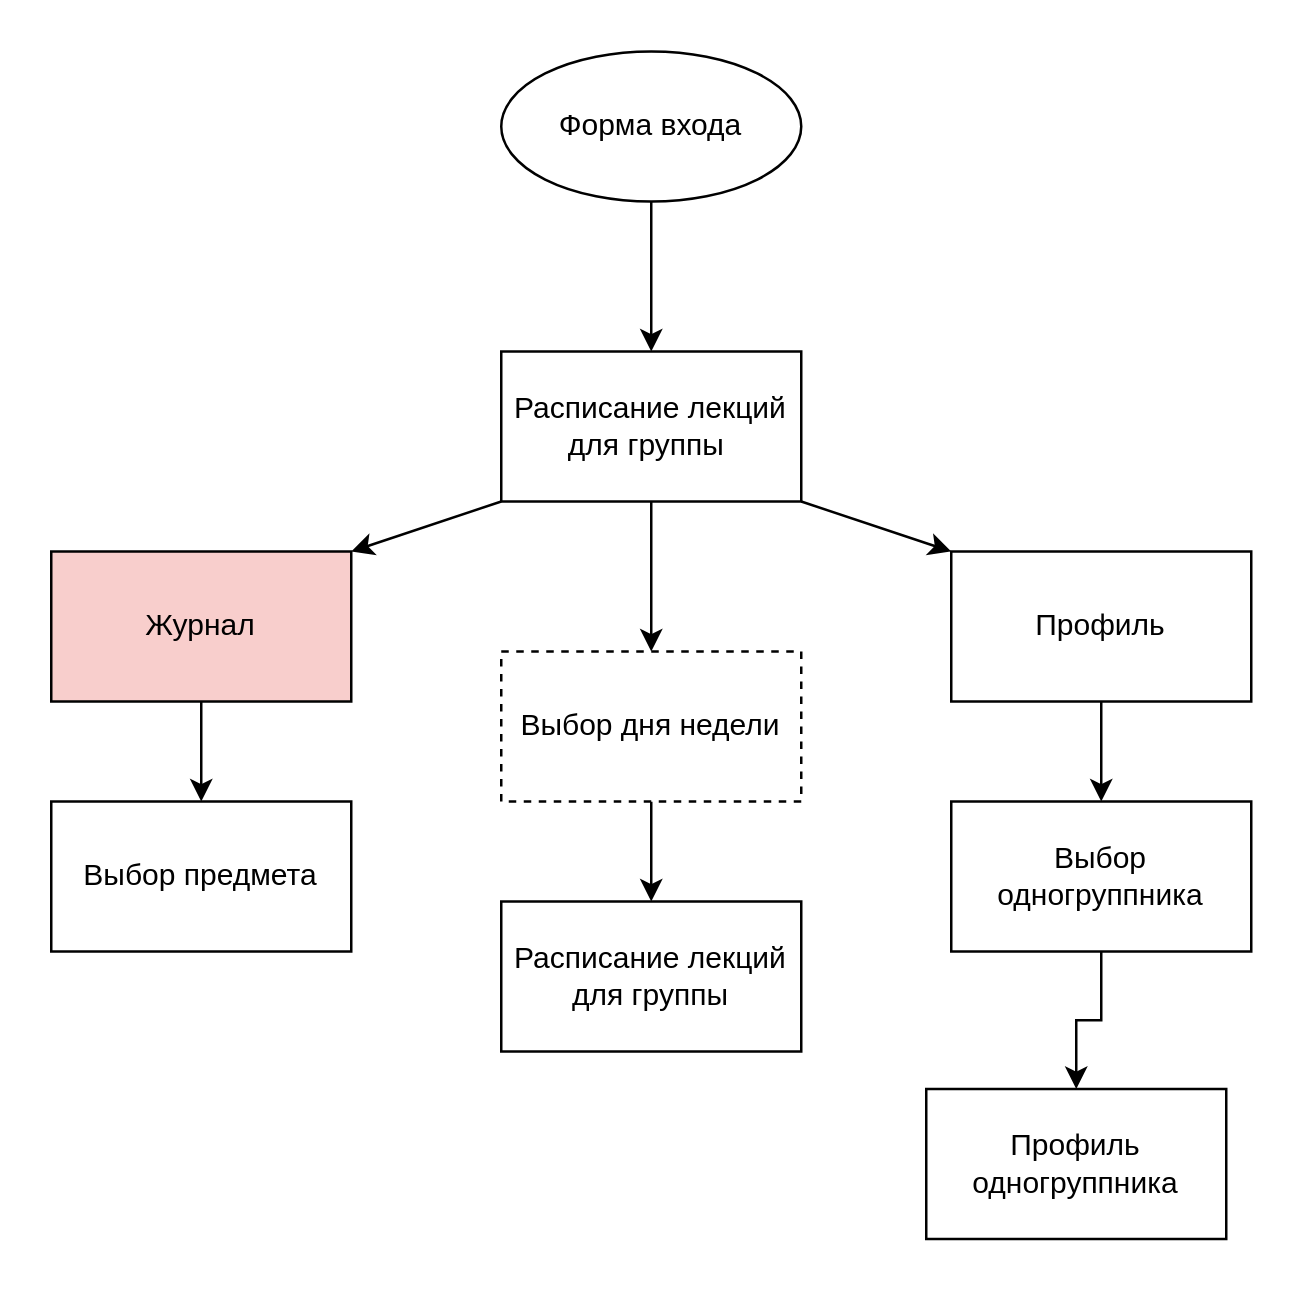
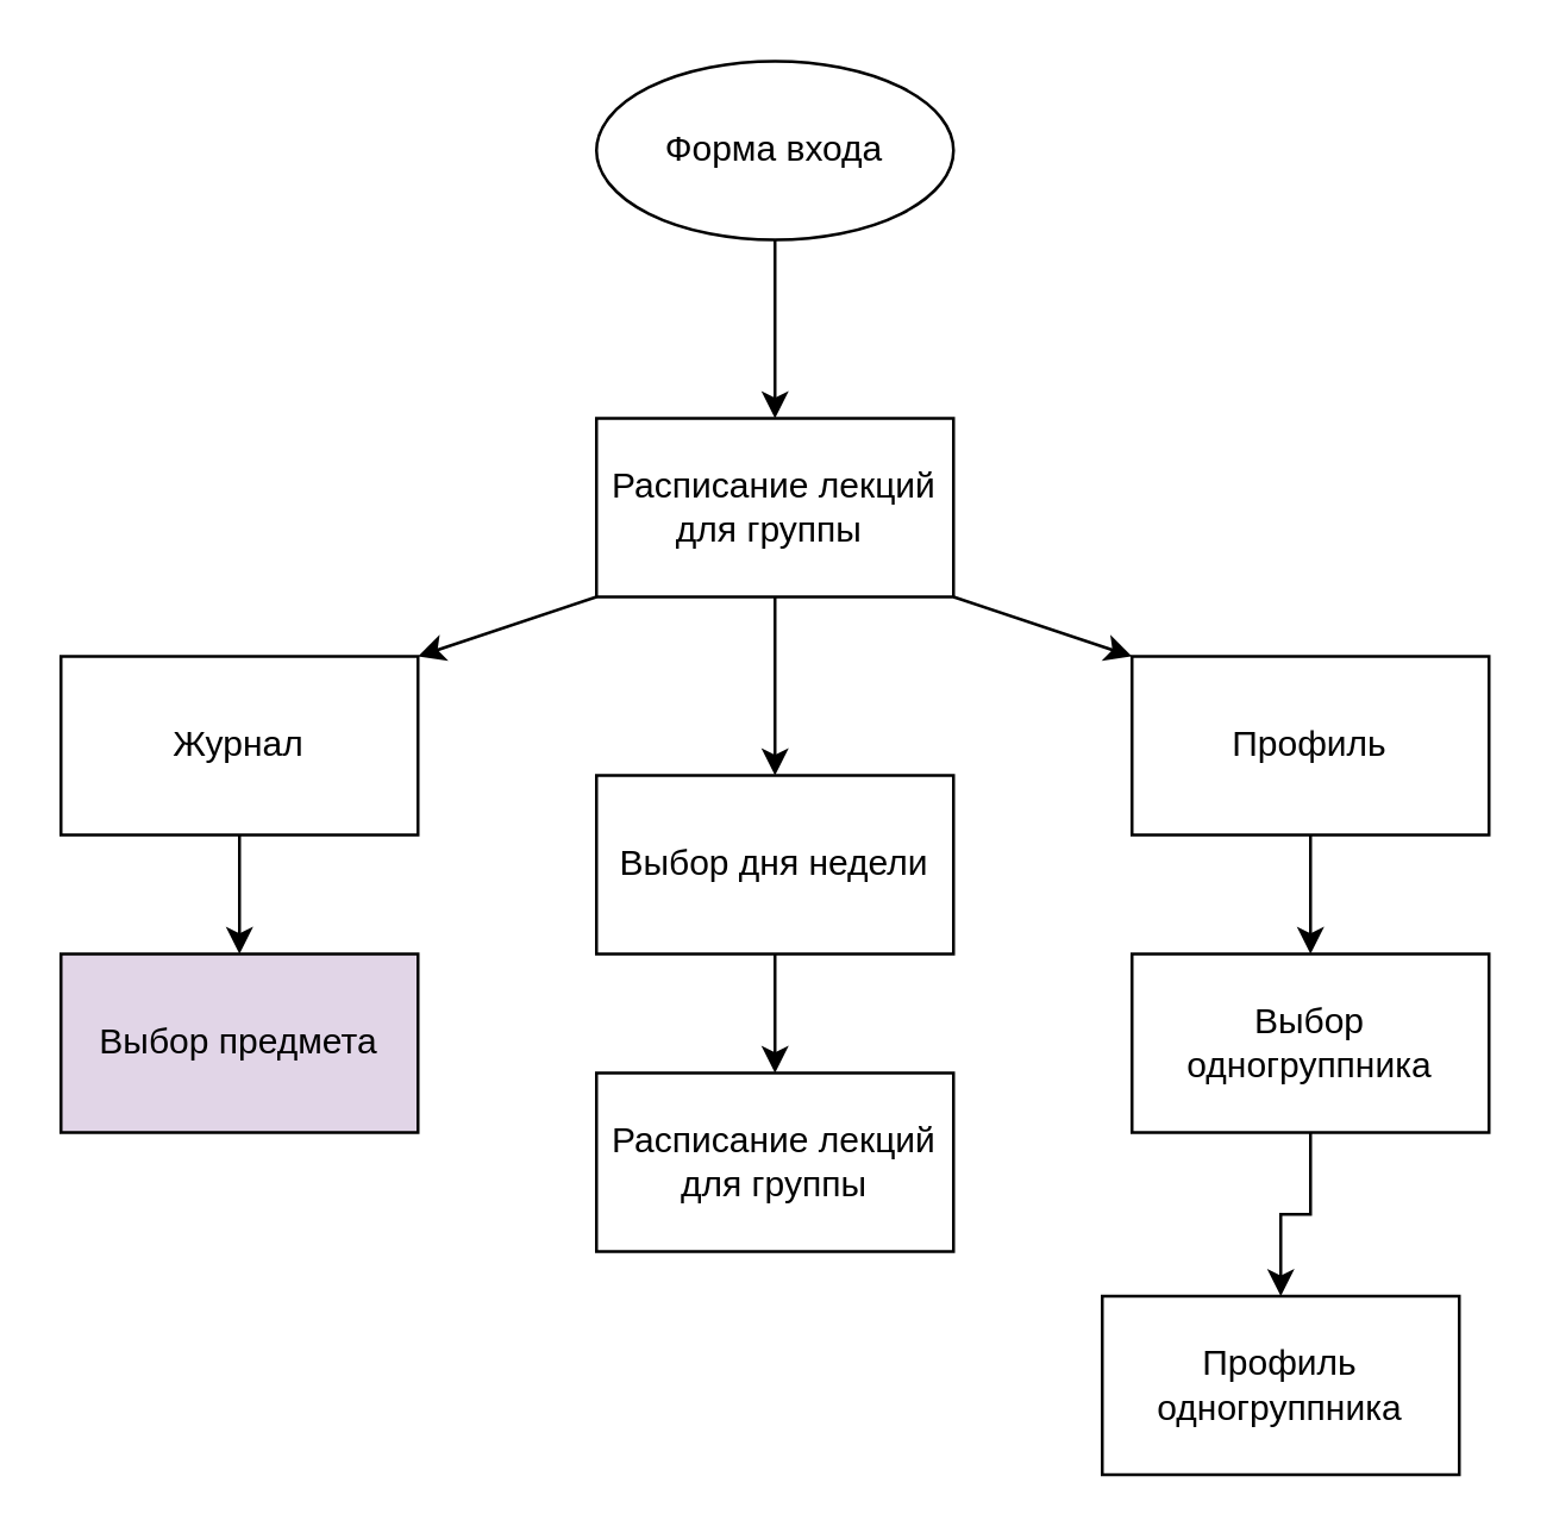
  <mxCell id="0" />
  <mxCell id="1" parent="0" />
  <mxCell id="2" value="" style="edgeStyle=orthogonalEdgeStyle;rounded=0;orthogonalLoop=1;jettySize=auto;html=1;" edge="1" parent="1" source="3" target="5"><mxGeometry relative="1" as="geometry" /></mxCell>
  <mxCell id="3" value="Форма входа" style="ellipse;whiteSpace=wrap;html=1;" vertex="1" parent="1"><mxGeometry x="200" y="20" width="120" height="60" as="geometry" /></mxCell>
  <mxCell id="4" value="" style="edgeStyle=orthogonalEdgeStyle;rounded=0;orthogonalLoop=1;jettySize=auto;html=1;" edge="1" parent="1" source="5" target="13"><mxGeometry relative="1" as="geometry"><Array as="points"><mxPoint x="260" y="210" /><mxPoint x="260" y="210" /></Array></mxGeometry></mxCell>
  <mxCell id="5" value="Расписание лекций для группы&amp;nbsp;" style="rounded=0;whiteSpace=wrap;html=1;" vertex="1" parent="1"><mxGeometry x="200" y="140" width="120" height="60" as="geometry" /></mxCell>
  <mxCell id="6" value="" style="edgeStyle=orthogonalEdgeStyle;rounded=0;orthogonalLoop=1;jettySize=auto;html=1;" edge="1" parent="1" source="7" target="14"><mxGeometry relative="1" as="geometry" /></mxCell>
- <mxCell id="7" value="Журнал" style="rounded=0;whiteSpace=wrap;html=1;fillColor=#f8cecc;" vertex="1" parent="1"><mxGeometry x="20" y="220" width="120" height="60" as="geometry" /></mxCell>
+ <mxCell id="7" value="Журнал" style="rounded=0;whiteSpace=wrap;html=1;" vertex="1" parent="1"><mxGeometry x="20" y="220" width="120" height="60" as="geometry" /></mxCell>
  <mxCell id="8" value="" style="edgeStyle=orthogonalEdgeStyle;rounded=0;orthogonalLoop=1;jettySize=auto;html=1;" edge="1" parent="1" source="9" target="16"><mxGeometry relative="1" as="geometry" /></mxCell>
  <mxCell id="9" value="Профиль" style="rounded=0;whiteSpace=wrap;html=1;" vertex="1" parent="1"><mxGeometry x="380" y="220" width="120" height="60" as="geometry" /></mxCell>
  <mxCell id="10" value="" style="endArrow=classic;html=1;exitX=0;exitY=1;exitDx=0;exitDy=0;entryX=1;entryY=0;entryDx=0;entryDy=0;" edge="1" parent="1" source="5" target="7"><mxGeometry width="50" height="50" relative="1" as="geometry"><mxPoint x="350" y="200" as="sourcePoint" /><mxPoint x="400" y="150" as="targetPoint" /></mxGeometry></mxCell>
  <mxCell id="11" value="" style="endArrow=classic;html=1;exitX=1;exitY=1;exitDx=0;exitDy=0;entryX=0;entryY=0;entryDx=0;entryDy=0;" edge="1" parent="1" source="5" target="9"><mxGeometry width="50" height="50" relative="1" as="geometry"><mxPoint x="210" y="210" as="sourcePoint" /><mxPoint x="150" y="230" as="targetPoint" /></mxGeometry></mxCell>
  <mxCell id="12" value="" style="edgeStyle=orthogonalEdgeStyle;rounded=0;orthogonalLoop=1;jettySize=auto;html=1;" edge="1" parent="1" source="13" target="18"><mxGeometry relative="1" as="geometry" /></mxCell>
- <mxCell id="13" value="Выбор дня недели" style="rounded=0;whiteSpace=wrap;html=1;dashed=1;" vertex="1" parent="1"><mxGeometry x="200" y="260" width="120" height="60" as="geometry" /></mxCell>
- <mxCell id="14" value="Выбор предмета" style="rounded=0;whiteSpace=wrap;html=1;" vertex="1" parent="1"><mxGeometry x="20" y="320" width="120" height="60" as="geometry" /></mxCell>
+ <mxCell id="13" value="Выбор дня недели" style="rounded=0;whiteSpace=wrap;html=1;" vertex="1" parent="1"><mxGeometry x="200" y="260" width="120" height="60" as="geometry" /></mxCell>
+ <mxCell id="14" value="Выбор предмета" style="rounded=0;whiteSpace=wrap;html=1;fillColor=#e1d5e7;" vertex="1" parent="1"><mxGeometry x="20" y="320" width="120" height="60" as="geometry" /></mxCell>
  <mxCell id="15" value="" style="edgeStyle=orthogonalEdgeStyle;rounded=0;orthogonalLoop=1;jettySize=auto;html=1;" edge="1" parent="1" source="16" target="17"><mxGeometry relative="1" as="geometry" /></mxCell>
  <mxCell id="16" value="Выбор одногруппника" style="rounded=0;whiteSpace=wrap;html=1;" vertex="1" parent="1"><mxGeometry x="380" y="320" width="120" height="60" as="geometry" /></mxCell>
  <mxCell id="17" value="Профиль одногруппника" style="rounded=0;whiteSpace=wrap;html=1;" vertex="1" parent="1"><mxGeometry x="370" y="435" width="120" height="60" as="geometry" /></mxCell>
  <mxCell id="18" value="Расписание лекций для группы" style="rounded=0;whiteSpace=wrap;html=1;" vertex="1" parent="1"><mxGeometry x="200" y="360" width="120" height="60" as="geometry" /></mxCell>
